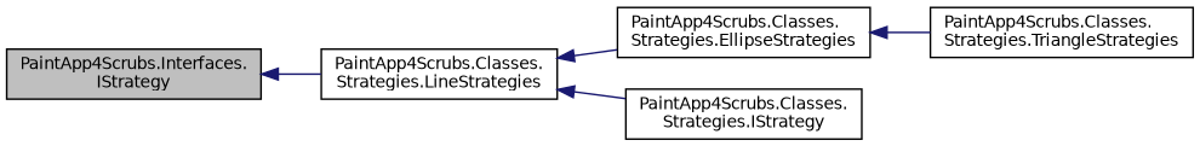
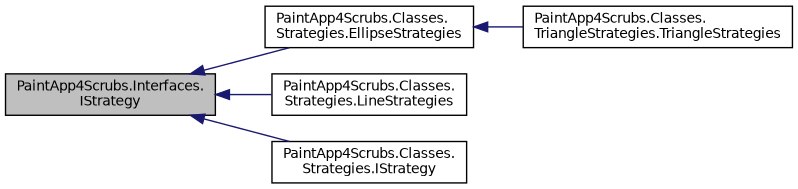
  digraph {
    rankdir=LR
    node [color=black fillcolor=white fontname=Helvetica fontsize=10 shape=record style=filled]
    edge [color=midnightblue dir=back fontname=Helvetica fontsize=10 labelfontname=Helvetica labelfontsize=10 style=solid]
    n1 [fillcolor=grey75 fontcolor=black height=0.2 label="PaintApp4Scrubs.Interfaces.\lIStrategy" width=0.4]
    n2 [height=0.2 label="PaintApp4Scrubs.Classes.\lStrategies.EllipseStrategies" width=0.4]
    n3 [height=0.2 label="PaintApp4Scrubs.Classes.\lStrategies.LineStrategies" width=0.4]
    n4 [height=0.2 label="PaintApp4Scrubs.Classes.\lStrategies.IStrategy" width=0.4]
-   n5 [height=0.2 label="PaintApp4Scrubs.Classes.\lStrategies.TriangleStrategies" width=0.4]
-   n3 -> n2
+   n5 [height=0.2 label="PaintApp4Scrubs.Classes.\lTriangleStrategies.TriangleStrategies" width=0.4]
+   n1 -> n2
    n1 -> n3
-   n3 -> n4
+   n1 -> n4
    n2 -> n5
  }
